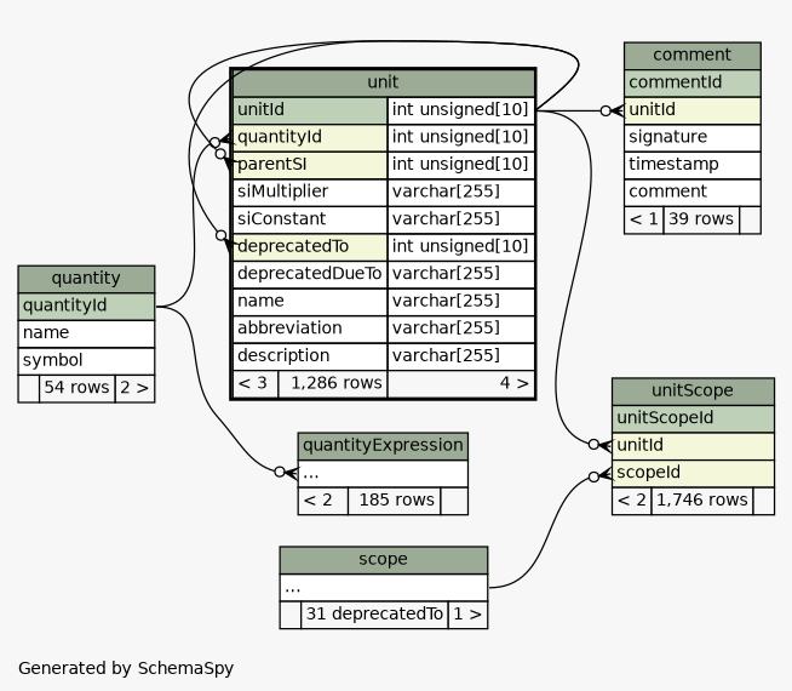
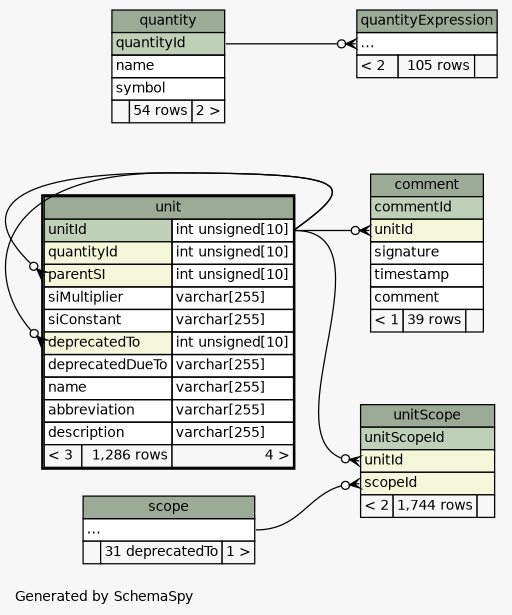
  digraph {
    bgcolor="#f7f7f7"
    fontname=Helvetica
    fontsize=11
    label="\nGenerated by SchemaSpy"
    labeljust=l
    nodesep=0.18
    rankdir=RL
    ranksep=0.46
    node [fontname=Helvetica fontsize=11 shape=plaintext]
    edge [arrowhead=none arrowsize=0.8 arrowtail=crowodot dir=back headport="unitId.type:e" tailport="unitId:w"]
    n1 [label=<     <TABLE BORDER="0" CELLBORDER="1" CELLSPACING="0" BGCOLOR="#ffffff">       <TR><TD COLSPAN="3" BGCOLOR="#9bab96" ALIGN="CENTER">comment</TD></TR>       <TR><TD PORT="commentId" COLSPAN="3" BGCOLOR="#bed1b8" ALIGN="LEFT">commentId</TD></TR>       <TR><TD PORT="unitId" COLSPAN="3" BGCOLOR="#f4f7da" ALIGN="LEFT">unitId</TD></TR>       <TR><TD PORT="signature" COLSPAN="3" ALIGN="LEFT">signature</TD></TR>       <TR><TD PORT="timestamp" COLSPAN="3" ALIGN="LEFT">timestamp</TD></TR>       <TR><TD PORT="comment" COLSPAN="3" ALIGN="LEFT">comment</TD></TR>       <TR><TD ALIGN="LEFT" BGCOLOR="#f7f7f7">&lt; 1</TD><TD ALIGN="RIGHT" BGCOLOR="#f7f7f7">39 rows</TD><TD ALIGN="RIGHT" BGCOLOR="#f7f7f7">  </TD></TR>     </TABLE>>]
    n2 [label=<     <TABLE BORDER="2" CELLBORDER="1" CELLSPACING="0" BGCOLOR="#ffffff">       <TR><TD COLSPAN="3" BGCOLOR="#9bab96" ALIGN="CENTER">unit</TD></TR>       <TR><TD PORT="unitId" COLSPAN="2" BGCOLOR="#bed1b8" ALIGN="LEFT">unitId</TD><TD PORT="unitId.type" ALIGN="LEFT">int unsigned[10]</TD></TR>       <TR><TD PORT="quantityId" COLSPAN="2" BGCOLOR="#f4f7da" ALIGN="LEFT">quantityId</TD><TD PORT="quantityId.type" ALIGN="LEFT">int unsigned[10]</TD></TR>       <TR><TD PORT="parentSI" COLSPAN="2" BGCOLOR="#f4f7da" ALIGN="LEFT">parentSI</TD><TD PORT="parentSI.type" ALIGN="LEFT">int unsigned[10]</TD></TR>       <TR><TD PORT="siMultiplier" COLSPAN="2" ALIGN="LEFT">siMultiplier</TD><TD PORT="siMultiplier.type" ALIGN="LEFT">varchar[255]</TD></TR>       <TR><TD PORT="siConstant" COLSPAN="2" ALIGN="LEFT">siConstant</TD><TD PORT="siConstant.type" ALIGN="LEFT">varchar[255]</TD></TR>       <TR><TD PORT="deprecatedTo" COLSPAN="2" BGCOLOR="#f4f7da" ALIGN="LEFT">deprecatedTo</TD><TD PORT="deprecatedTo.type" ALIGN="LEFT">int unsigned[10]</TD></TR>       <TR><TD PORT="deprecatedDueTo" COLSPAN="2" ALIGN="LEFT">deprecatedDueTo</TD><TD PORT="deprecatedDueTo.type" ALIGN="LEFT">varchar[255]</TD></TR>       <TR><TD PORT="name" COLSPAN="2" ALIGN="LEFT">name</TD><TD PORT="name.type" ALIGN="LEFT">varchar[255]</TD></TR>       <TR><TD PORT="abbreviation" COLSPAN="2" ALIGN="LEFT">abbreviation</TD><TD PORT="abbreviation.type" ALIGN="LEFT">varchar[255]</TD></TR>       <TR><TD PORT="description" COLSPAN="2" ALIGN="LEFT">description</TD><TD PORT="description.type" ALIGN="LEFT">varchar[255]</TD></TR>       <TR><TD ALIGN="LEFT" BGCOLOR="#f7f7f7">&lt; 3</TD><TD ALIGN="RIGHT" BGCOLOR="#f7f7f7">1,286 rows</TD><TD ALIGN="RIGHT" BGCOLOR="#f7f7f7">4 &gt;</TD></TR>     </TABLE>>]
    n3 [label=<     <TABLE BORDER="0" CELLBORDER="1" CELLSPACING="0" BGCOLOR="#ffffff">       <TR><TD COLSPAN="3" BGCOLOR="#9bab96" ALIGN="CENTER">quantity</TD></TR>       <TR><TD PORT="quantityId" COLSPAN="3" BGCOLOR="#bed1b8" ALIGN="LEFT">quantityId</TD></TR>       <TR><TD PORT="name" COLSPAN="3" ALIGN="LEFT">name</TD></TR>       <TR><TD PORT="symbol" COLSPAN="3" ALIGN="LEFT">symbol</TD></TR>       <TR><TD ALIGN="LEFT" BGCOLOR="#f7f7f7">  </TD><TD ALIGN="RIGHT" BGCOLOR="#f7f7f7">54 rows</TD><TD ALIGN="RIGHT" BGCOLOR="#f7f7f7">2 &gt;</TD></TR>     </TABLE>>]
-   n4 [label=<     <TABLE BORDER="0" CELLBORDER="1" CELLSPACING="0" BGCOLOR="#ffffff">       <TR><TD COLSPAN="3" BGCOLOR="#9bab96" ALIGN="CENTER">quantityExpression</TD></TR>       <TR><TD PORT="elipses" COLSPAN="3" ALIGN="LEFT">...</TD></TR>       <TR><TD ALIGN="LEFT" BGCOLOR="#f7f7f7">&lt; 2</TD><TD ALIGN="RIGHT" BGCOLOR="#f7f7f7">185 rows</TD><TD ALIGN="RIGHT" BGCOLOR="#f7f7f7">  </TD></TR>     </TABLE>>]
-   n5 [label=<     <TABLE BORDER="0" CELLBORDER="1" CELLSPACING="0" BGCOLOR="#ffffff">       <TR><TD COLSPAN="3" BGCOLOR="#9bab96" ALIGN="CENTER">unitScope</TD></TR>       <TR><TD PORT="unitScopeId" COLSPAN="3" BGCOLOR="#bed1b8" ALIGN="LEFT">unitScopeId</TD></TR>       <TR><TD PORT="unitId" COLSPAN="3" BGCOLOR="#f4f7da" ALIGN="LEFT">unitId</TD></TR>       <TR><TD PORT="scopeId" COLSPAN="3" BGCOLOR="#f4f7da" ALIGN="LEFT">scopeId</TD></TR>       <TR><TD ALIGN="LEFT" BGCOLOR="#f7f7f7">&lt; 2</TD><TD ALIGN="RIGHT" BGCOLOR="#f7f7f7">1,746 rows</TD><TD ALIGN="RIGHT" BGCOLOR="#f7f7f7">  </TD></TR>     </TABLE>>]
+   n4 [label=<     <TABLE BORDER="0" CELLBORDER="1" CELLSPACING="0" BGCOLOR="#ffffff">       <TR><TD COLSPAN="3" BGCOLOR="#9bab96" ALIGN="CENTER">quantityExpression</TD></TR>       <TR><TD PORT="elipses" COLSPAN="3" ALIGN="LEFT">...</TD></TR>       <TR><TD ALIGN="LEFT" BGCOLOR="#f7f7f7">&lt; 2</TD><TD ALIGN="RIGHT" BGCOLOR="#f7f7f7">105 rows</TD><TD ALIGN="RIGHT" BGCOLOR="#f7f7f7">  </TD></TR>     </TABLE>>]
+   n5 [label=<     <TABLE BORDER="0" CELLBORDER="1" CELLSPACING="0" BGCOLOR="#ffffff">       <TR><TD COLSPAN="3" BGCOLOR="#9bab96" ALIGN="CENTER">unitScope</TD></TR>       <TR><TD PORT="unitScopeId" COLSPAN="3" BGCOLOR="#bed1b8" ALIGN="LEFT">unitScopeId</TD></TR>       <TR><TD PORT="unitId" COLSPAN="3" BGCOLOR="#f4f7da" ALIGN="LEFT">unitId</TD></TR>       <TR><TD PORT="scopeId" COLSPAN="3" BGCOLOR="#f4f7da" ALIGN="LEFT">scopeId</TD></TR>       <TR><TD ALIGN="LEFT" BGCOLOR="#f7f7f7">&lt; 2</TD><TD ALIGN="RIGHT" BGCOLOR="#f7f7f7">1,744 rows</TD><TD ALIGN="RIGHT" BGCOLOR="#f7f7f7">  </TD></TR>     </TABLE>>]
    n6 [label=<     <TABLE BORDER="0" CELLBORDER="1" CELLSPACING="0" BGCOLOR="#ffffff">       <TR><TD COLSPAN="3" BGCOLOR="#9bab96" ALIGN="CENTER">scope</TD></TR>       <TR><TD PORT="elipses" COLSPAN="3" ALIGN="LEFT">...</TD></TR>       <TR><TD ALIGN="LEFT" BGCOLOR="#f7f7f7">  </TD><TD ALIGN="RIGHT" BGCOLOR="#f7f7f7">31 deprecatedTo</TD><TD ALIGN="RIGHT" BGCOLOR="#f7f7f7">1 &gt;</TD></TR>     </TABLE>>]
    n1 -> n2
    n2 -> n2 [tailport="deprecatedTo:w"]
    n2 -> n2 [tailport="parentSI:w"]
-   n2 -> n3 [headport="quantityId:e" tailport="quantityId:w"]
    n4 -> n3 [headport="quantityId:e" tailport="elipses:w"]
    n5 -> n2
    n5 -> n6 [headport="elipses:e" tailport="scopeId:w"]
  }
